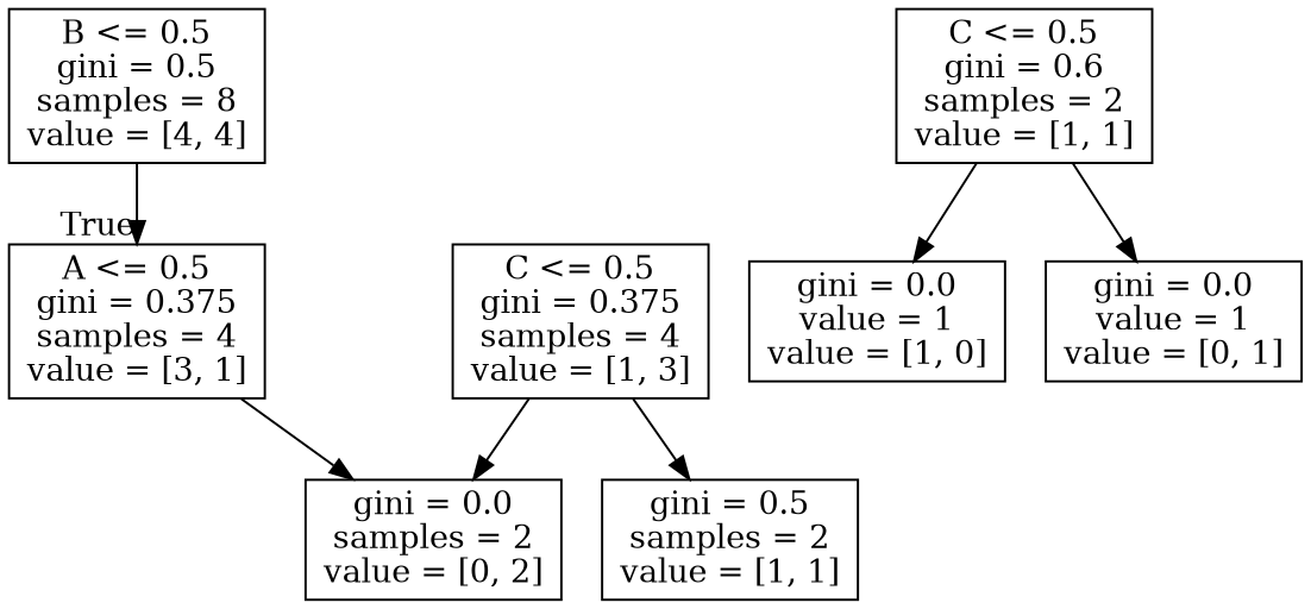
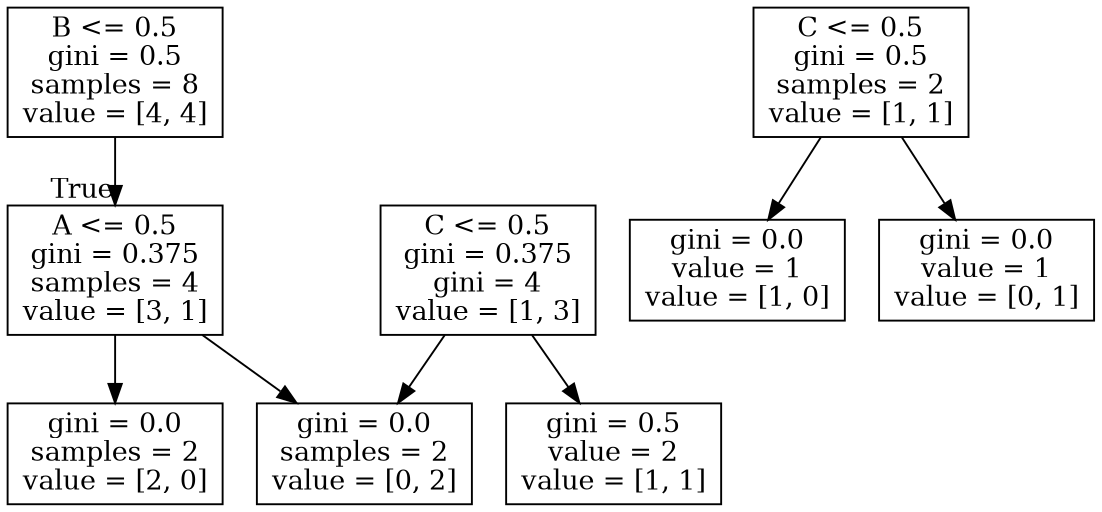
  digraph {
    node [shape=box]
    n1 [label="B <= 0.5\ngini = 0.5\nsamples = 8\nvalue = [4, 4]"]
    n2 [label="A <= 0.5\ngini = 0.375\nsamples = 4\nvalue = [3, 1]"]
+   n3 [label="gini = 0.0\nsamples = 2\nvalue = [2, 0]"]
    n4 [label="gini = 0.0\nsamples = 2\nvalue = [0, 2]"]
-   n5 [label="C <= 0.5\ngini = 0.375\nsamples = 4\nvalue = [1, 3]"]
-   n6 [label="gini = 0.5\nsamples = 2\nvalue = [1, 1]"]
-   n7 [label="C <= 0.5\ngini = 0.6\nsamples = 2\nvalue = [1, 1]"]
+   n5 [label="C <= 0.5\ngini = 0.375\ngini = 4\nvalue = [1, 3]"]
+   n6 [label="gini = 0.5\nvalue = 2\nvalue = [1, 1]"]
+   n7 [label="C <= 0.5\ngini = 0.5\nsamples = 2\nvalue = [1, 1]"]
    n8 [label="gini = 0.0\nvalue = 1\nvalue = [1, 0]"]
    n9 [label="gini = 0.0\nvalue = 1\nvalue = [0, 1]"]
    n1 -> n2 [headlabel=True labelangle=45 labeldistance=2.5]
+   n2 -> n3
    n2 -> n4
    n5 -> n4
    n5 -> n6
    n7 -> n8
    n7 -> n9
  }
